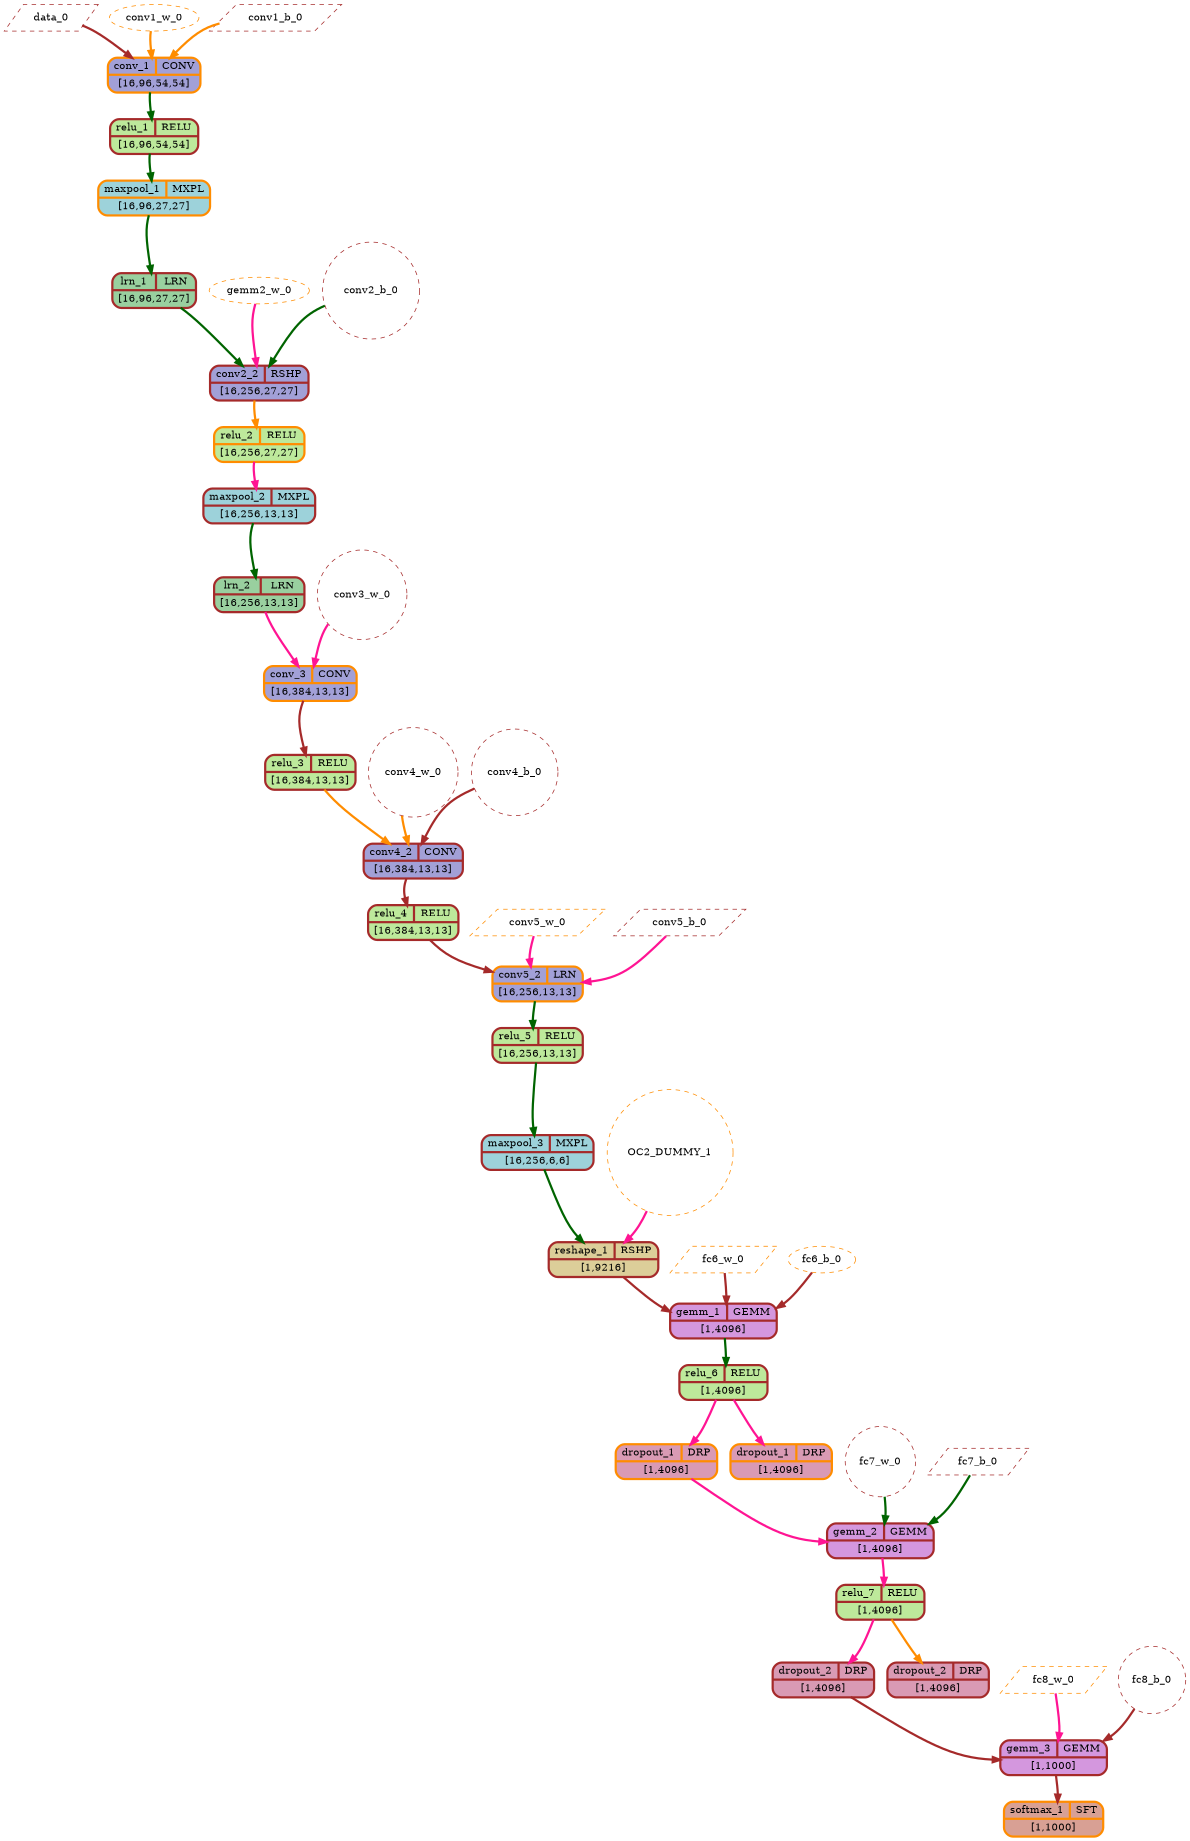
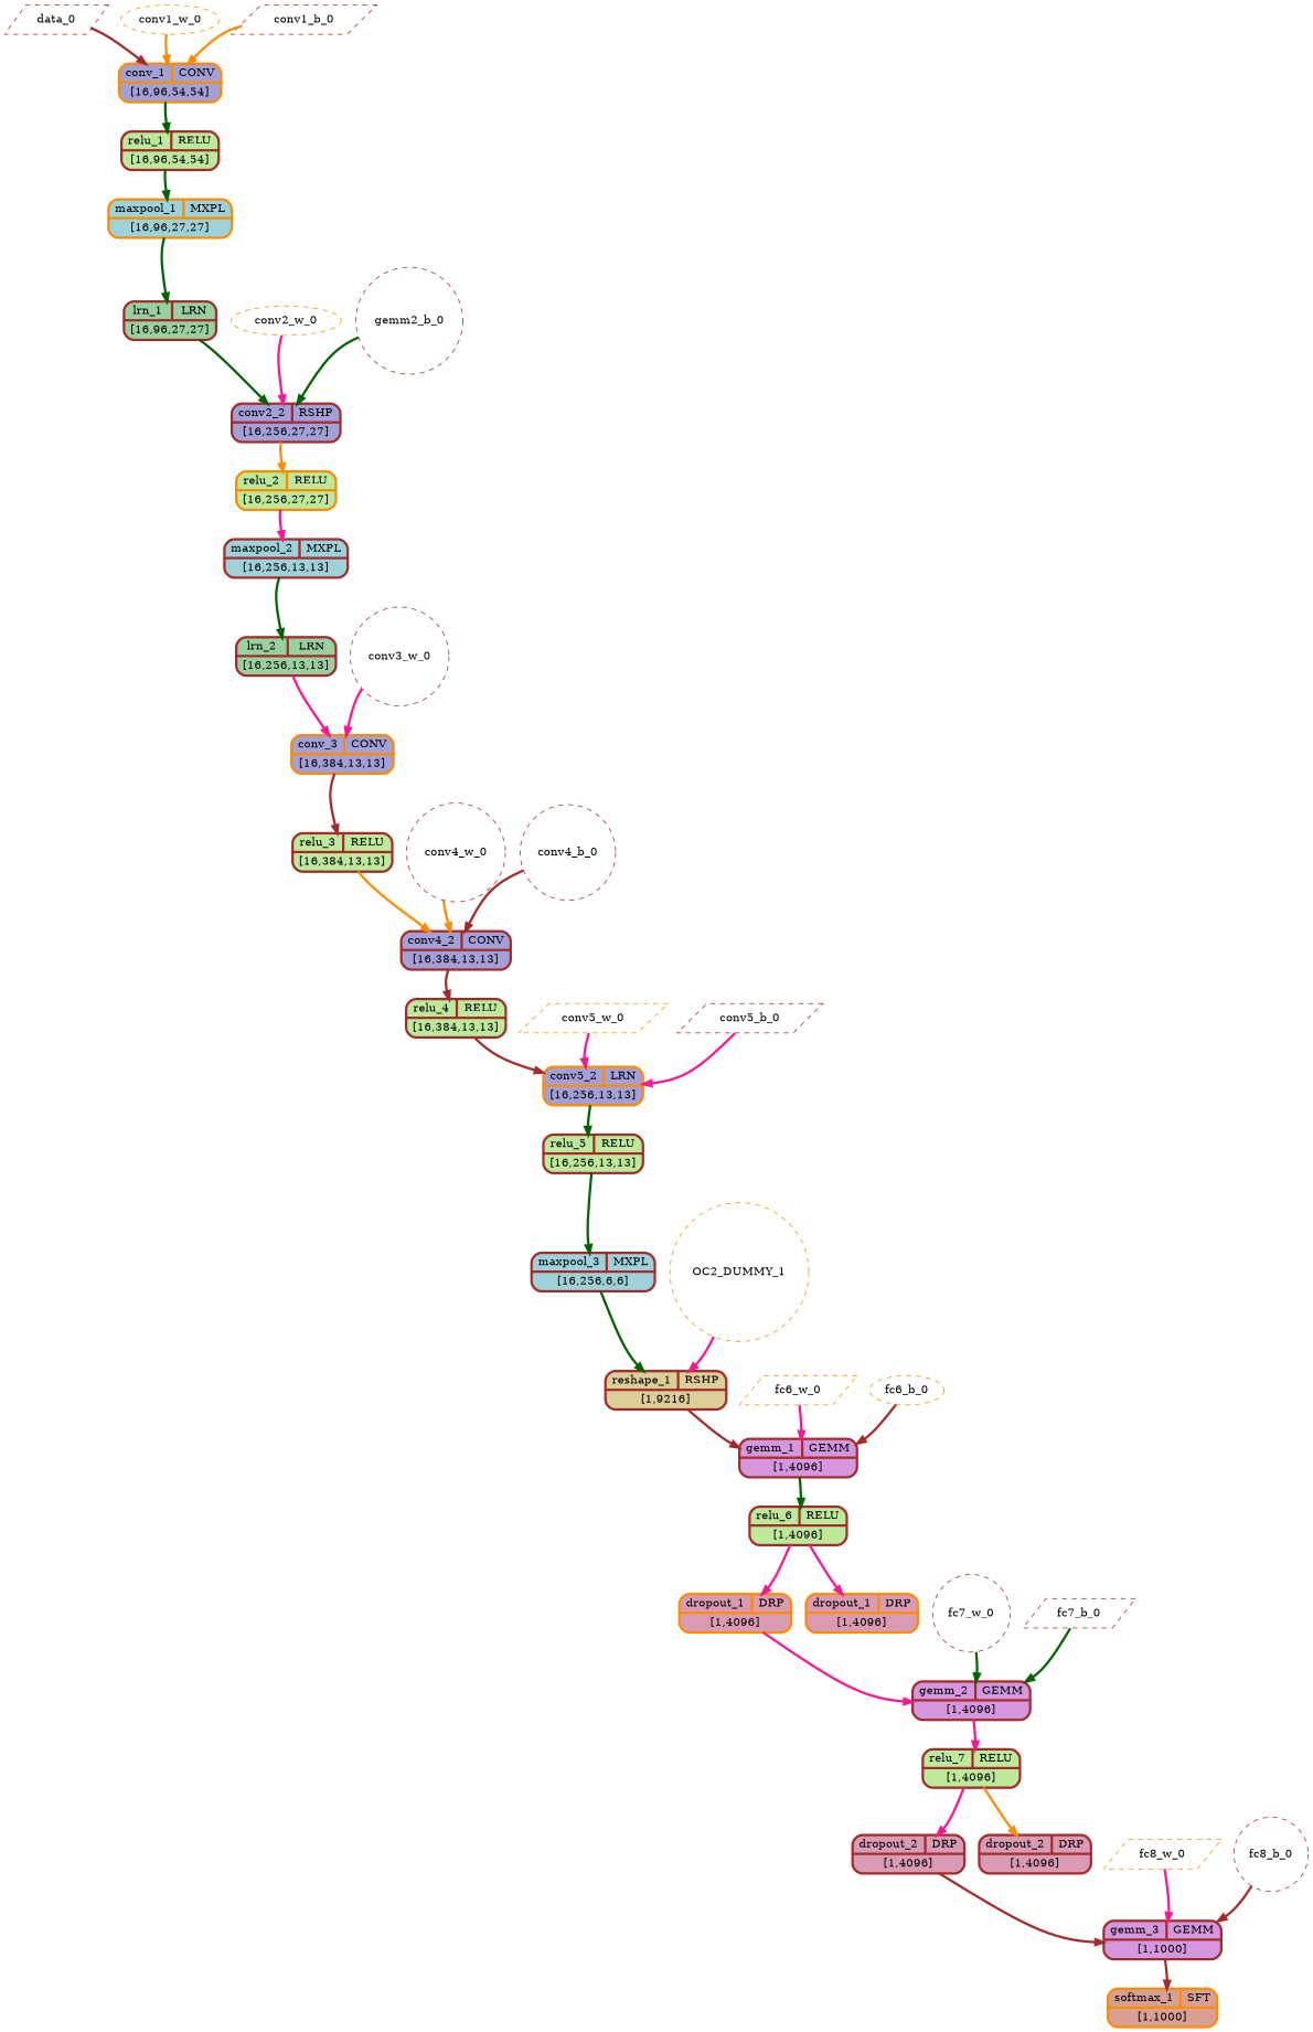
  strict digraph {
    overlap_shrink=true
    rankdir=TB
    splines=curved
    node [color=brown fillcolor=white shape=Mrecord style=filled type=constant_input fontcolor="#000000" penwidth=3]
    edge [color=deeppink penwidth=3]
    n1 [label=data_0 shape=parallelogram style="filled,dashed" fontcolor="" penwidth=""]
    n2 [color=darkorange fillcolor="#a2a0d7" inputs="data_0;conv1_w_0;conv1_b_0" label="{ {conv_1  | CONV} | [16,96,54,54] }" outputs=conv1_1 type=Conv]
    n3 [fillcolor="#bde99b" inputs=conv1_1 label="{ {relu_1  | RELU} | [16,96,54,54] }" outputs=conv1_2 type=Relu]
    n4 [color=darkorange label=conv1_w_0 shape=ellipse style="filled,dashed" fontcolor="" penwidth=""]
    n5 [label=conv1_b_0 shape=parallelogram style="filled,dashed" fontcolor="" penwidth=""]
    n6 [color=darkorange fillcolor="#9dd2da" inputs=conv1_2 label="{ {maxpool_1  | MXPL} | [16,96,27,27] }" outputs=pool1_1 type=MaxPool]
    n7 [fillcolor="#99d09f" inputs=pool1_1 label="{ {lrn_1  | LRN} | [16,96,27,27] }" outputs=norm1_1 type=LRN]
    n8 [fillcolor="#a2a0d7" inputs="norm1_1;conv2_w_0;conv2_b_0" label="{ {conv2_2  | RSHP} | [16,256,27,27] }" outputs=conv2_1 type=Conv]
    n9 [color=darkorange fillcolor="#bde99b" inputs=conv2_1 label="{ {relu_2  | RELU} | [16,256,27,27] }" outputs=conv2_2 type=Relu]
-   n10 [color=darkorange label=gemm2_w_0 shape=ellipse style="filled,dashed" fontcolor="" penwidth=""]
-   n11 [label=conv2_b_0 shape=circle style="filled,dashed" fontcolor="" penwidth=""]
+   n10 [color=darkorange label=conv2_w_0 shape=ellipse style="filled,dashed" fontcolor="" penwidth=""]
+   n11 [label=gemm2_b_0 shape=circle style="filled,dashed" fontcolor="" penwidth=""]
    n12 [fillcolor="#9dd2da" inputs=conv2_2 label="{ {maxpool_2  | MXPL} | [16,256,13,13] }" outputs=pool2_1 type=MaxPool]
    n13 [fillcolor="#99d09f" inputs=pool2_1 label="{ {lrn_2  | LRN} | [16,256,13,13] }" outputs=norm2_1 type=LRN]
    n14 [color=darkorange fillcolor="#a2a0d7" inputs="norm2_1;conv3_w_0;conv3_b_0" label="{ {conv_3  | CONV} | [16,384,13,13] }" outputs=conv3_1 type=Conv]
    n15 [fillcolor="#bde99b" inputs=conv3_1 label="{ {relu_3  | RELU} | [16,384,13,13] }" outputs=conv3_2 type=Relu]
    n16 [label=conv3_w_0 shape=circle style="filled,dashed" fontcolor="" penwidth=""]
    n17 [fillcolor="#a2a0d7" inputs="conv3_2;conv4_w_0;conv4_b_0" label="{ {conv4_2  | CONV} | [16,384,13,13] }" outputs=conv4_1 type=Conv]
    n18 [fillcolor="#bde99b" inputs=conv4_1 label="{ {relu_4  | RELU} | [16,384,13,13] }" outputs=conv4_2 type=Relu]
    n19 [label=conv4_w_0 shape=circle style="filled,dashed" fontcolor="" penwidth=""]
    n20 [label=conv4_b_0 shape=circle style="filled,dashed" fontcolor="" penwidth=""]
    n21 [color=darkorange fillcolor="#a2a0d7" inputs="conv4_2;conv5_w_0;conv5_b_0" label="{ {conv5_2  | LRN} | [16,256,13,13] }" outputs=conv5_1 type=Conv]
    n22 [fillcolor="#bde99b" inputs=conv5_1 label="{ {relu_5  | RELU} | [16,256,13,13] }" outputs=conv5_2 type=Relu]
    n23 [color=darkorange label=conv5_w_0 shape=parallelogram style="filled,dashed" fontcolor="" penwidth=""]
    n24 [label=conv5_b_0 shape=parallelogram style="filled,dashed" fontcolor="" penwidth=""]
    n25 [fillcolor="#9dd2da" inputs=conv5_2 label="{ {maxpool_3  | MXPL} | [16,256,6,6] }" outputs=pool5_1 type=MaxPool]
    n26 [fillcolor="#dcce99" inputs="pool5_1;OC2_DUMMY_1" label="{ {reshape_1  | RSHP} | [1,9216] }" outputs=OC2_DUMMY_0 type=Reshape]
    n27 [fillcolor="#d497de" inputs="OC2_DUMMY_0;fc6_w_0;fc6_b_0" label="{ {gemm_1  | GEMM} | [1,4096] }" outputs=fc6_1 type=Gemm]
    n28 [color=darkorange label=OC2_DUMMY_1 shape=circle style="filled,dashed" fontcolor="" penwidth=""]
    n29 [fillcolor="#bde99b" inputs=fc6_1 label="{ {relu_6  | RELU} | [1,4096] }" outputs=fc6_2 type=Relu]
    n30 [color=darkorange label=fc6_w_0 shape=parallelogram style="filled,dashed" fontcolor="" penwidth=""]
    n31 [color=darkorange label=fc6_b_0 shape=ellipse style="filled,dashed" fontcolor="" penwidth=""]
    n32 [color=darkorange fillcolor="#d99ab4" inputs=fc6_2 label="{ {dropout_1  | DRP} | [1,4096] }" outputs="fc6_3;_fc6_mask_1" type=Dropout]
    n33 [color=darkorange fillcolor="#d99ab4" inputs=fc6_2 label="{ {dropout_1  | DRP} | [1,4096] }" outputs="fc6_3;_fc6_mask_1" type=Dropout]
    n34 [fillcolor="#d497de" inputs="fc6_3;fc7_w_0;fc7_b_0" label="{ {gemm_2  | GEMM} | [1,4096] }" outputs=fc7_1 type=Gemm]
    n35 [fillcolor="#bde99b" inputs=fc7_1 label="{ {relu_7  | RELU} | [1,4096] }" outputs=fc7_2 type=Relu]
    n36 [label=fc7_w_0 shape=circle style="filled,dashed" fontcolor="" penwidth=""]
    n37 [label=fc7_b_0 shape=parallelogram style="filled,dashed" fontcolor="" penwidth=""]
    n38 [fillcolor="#d99ab4" inputs=fc7_2 label="{ {dropout_2  | DRP} | [1,4096] }" outputs="fc7_3;_fc7_mask_1" type=Dropout]
    n39 [fillcolor="#d99ab4" inputs=fc7_2 label="{ {dropout_2  | DRP} | [1,4096] }" outputs="fc7_3;_fc7_mask_1" type=Dropout]
    n40 [fillcolor="#d497de" inputs="fc7_3;fc8_w_0;fc8_b_0" label="{ {gemm_3  | GEMM} | [1,1000] }" outputs=fc8_1 type=Gemm]
    n41 [color=darkorange fillcolor="#d8a094" inputs=fc8_1 label="{ {softmax_1  | SFT} | [1,1000] }" outputs=prob_1 type=Softmax]
    n42 [color=darkorange label=fc8_w_0 shape=parallelogram style="filled,dashed" fontcolor="" penwidth=""]
    n43 [label=fc8_b_0 shape=circle style="filled,dashed" fontcolor="" penwidth=""]
    n1 -> n2 [color=brown]
    n2 -> n3 [color=darkgreen]
    n3 -> n6 [color=darkgreen]
    n4 -> n2 [color=darkorange]
    n5 -> n2 [color=darkorange]
    n6 -> n7 [color=darkgreen]
    n7 -> n8 [color=darkgreen]
    n8 -> n9 [color=darkorange]
    n9 -> n12
    n10 -> n8
    n11 -> n8 [color=darkgreen]
    n12 -> n13 [color=darkgreen]
    n13 -> n14
    n14 -> n15 [color=brown]
    n15 -> n17 [color=darkorange]
    n16 -> n14
    n17 -> n18 [color=brown]
    n18 -> n21 [color=brown]
    n19 -> n17 [color=darkorange]
    n20 -> n17 [color=brown]
    n21 -> n22 [color=darkgreen]
    n22 -> n25 [color=darkgreen]
    n23 -> n21
    n24 -> n21
    n25 -> n26 [color=darkgreen]
    n26 -> n27 [color=brown]
    n27 -> n29 [color=darkgreen]
    n28 -> n26
    n29 -> n32
    n29 -> n33
-   n30 -> n27 [color=brown]
+   n30 -> n27
    n31 -> n27 [color=brown]
    n32 -> n34
    n34 -> n35
    n35 -> n38
    n35 -> n39 [color=darkorange]
    n36 -> n34 [color=darkgreen]
    n37 -> n34 [color=darkgreen]
    n38 -> n40 [color=brown]
    n40 -> n41 [color=brown]
    n42 -> n40
    n43 -> n40 [color=brown]
  }
